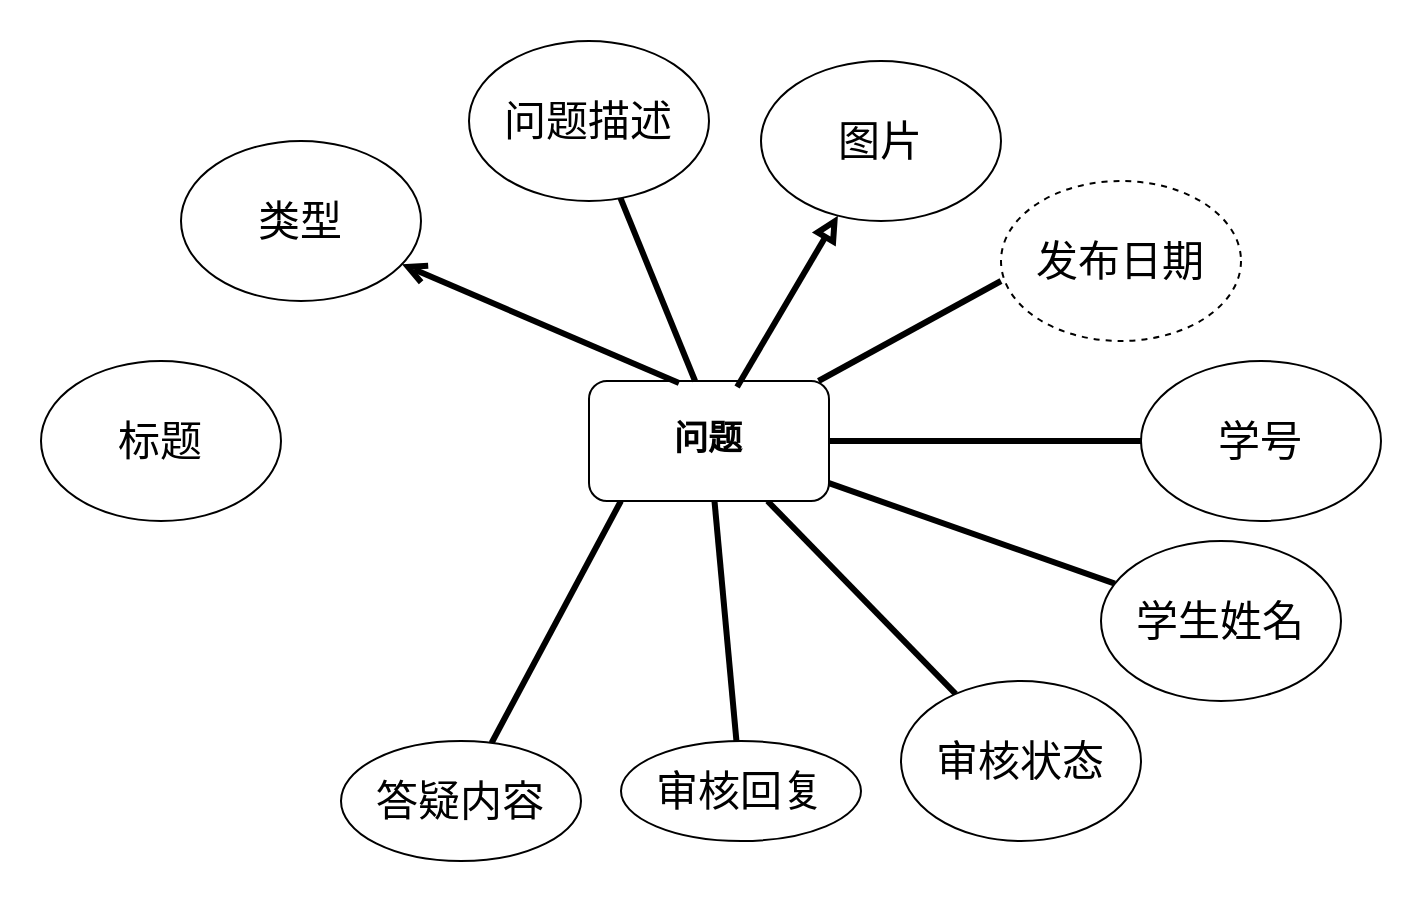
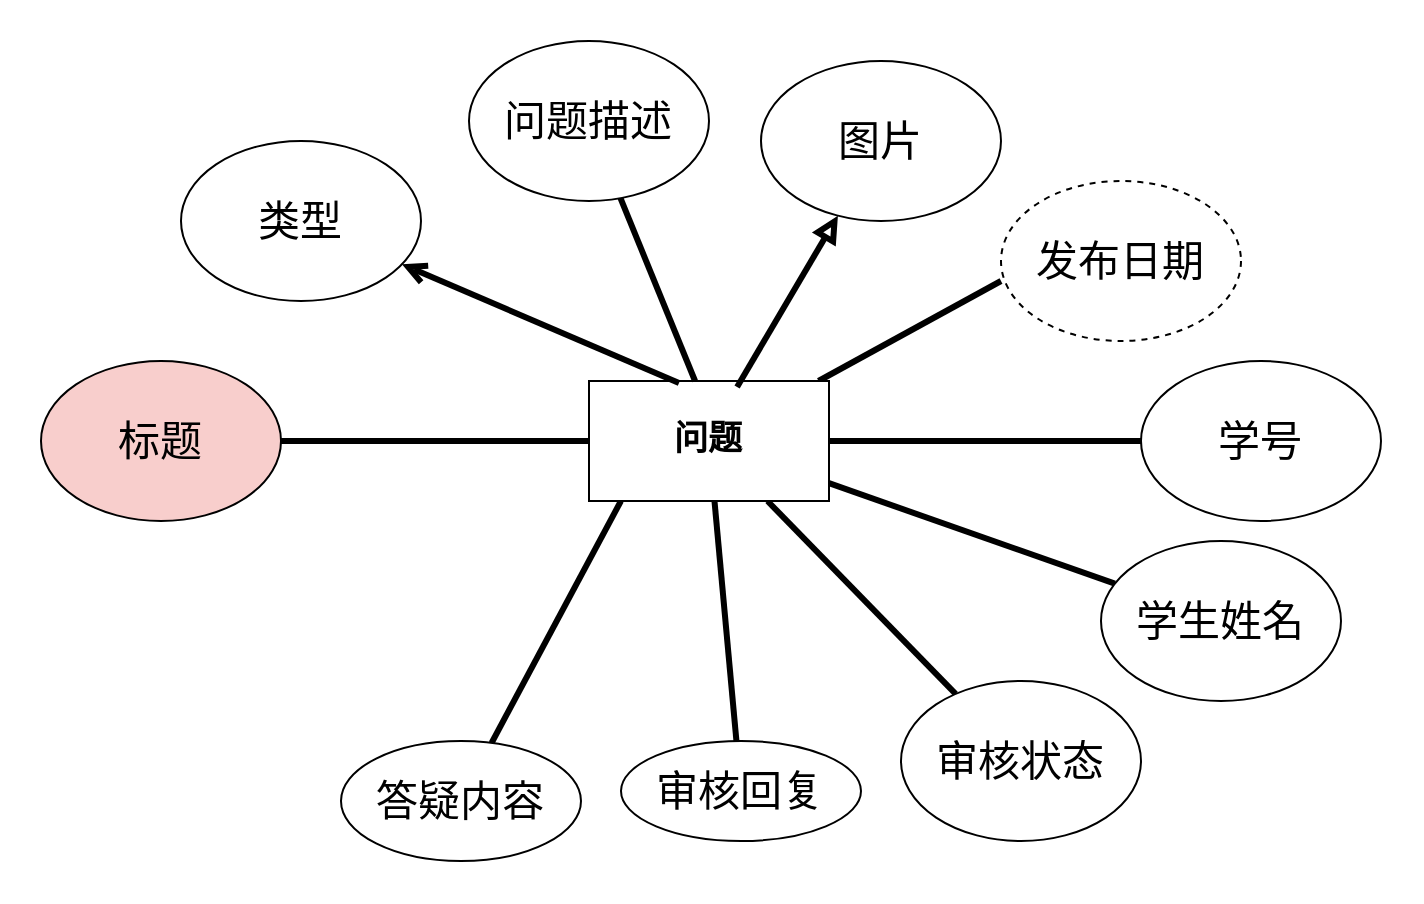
  <mxCell id="0" />
  <mxCell id="1" parent="0" />
+ <mxCell id="2" style="rounded=0;orthogonalLoop=1;jettySize=auto;html=1;endArrow=none;endFill=0;strokeWidth=3;" parent="1" source="9" target="10" edge="1"><mxGeometry relative="1" as="geometry" /></mxCell>
  <mxCell id="3" style="edgeStyle=none;shape=connector;rounded=0;orthogonalLoop=1;jettySize=auto;html=1;entryX=0;entryY=0.625;entryDx=0;entryDy=0;entryPerimeter=0;labelBackgroundColor=default;strokeWidth=3;fontFamily=Helvetica;fontSize=11;fontColor=default;endArrow=none;endFill=0;" parent="1" source="9" target="18" edge="1"><mxGeometry relative="1" as="geometry" /></mxCell>
  <mxCell id="4" style="edgeStyle=none;shape=connector;rounded=0;orthogonalLoop=1;jettySize=auto;html=1;labelBackgroundColor=default;strokeWidth=3;fontFamily=Helvetica;fontSize=11;fontColor=default;endArrow=none;endFill=0;" parent="1" source="9" target="17" edge="1"><mxGeometry relative="1" as="geometry" /></mxCell>
  <mxCell id="5" style="edgeStyle=none;shape=connector;rounded=0;orthogonalLoop=1;jettySize=auto;html=1;labelBackgroundColor=default;strokeWidth=3;fontFamily=Helvetica;fontSize=11;fontColor=default;endArrow=none;endFill=0;" parent="1" source="9" target="19" edge="1"><mxGeometry relative="1" as="geometry" /></mxCell>
  <mxCell id="6" style="edgeStyle=none;shape=connector;rounded=0;orthogonalLoop=1;jettySize=auto;html=1;labelBackgroundColor=default;strokeWidth=3;fontFamily=Helvetica;fontSize=11;fontColor=default;endArrow=none;endFill=0;" parent="1" source="9" target="20" edge="1"><mxGeometry relative="1" as="geometry" /></mxCell>
  <mxCell id="7" style="edgeStyle=none;shape=connector;rounded=0;orthogonalLoop=1;jettySize=auto;html=1;labelBackgroundColor=default;strokeWidth=3;fontFamily=Helvetica;fontSize=11;fontColor=default;endArrow=none;endFill=0;" parent="1" source="9" target="21" edge="1"><mxGeometry relative="1" as="geometry" /></mxCell>
  <mxCell id="8" style="edgeStyle=none;shape=connector;rounded=0;orthogonalLoop=1;jettySize=auto;html=1;exitX=0.133;exitY=1;exitDx=0;exitDy=0;labelBackgroundColor=default;strokeColor=default;strokeWidth=3;fontFamily=Helvetica;fontSize=11;fontColor=default;endArrow=none;endFill=0;exitPerimeter=0;" edge="1" parent="1" source="9" target="22"><mxGeometry relative="1" as="geometry" /></mxCell>
- <mxCell id="9" value="问题" style="whiteSpace=wrap;html=1;fontFamily=Times New Roman;fontStyle=1;fontSize=17;rounded=1;" parent="1" vertex="1"><mxGeometry x="294" y="190" width="120" height="60" as="geometry" /></mxCell>
- <mxCell id="10" value="标题" style="ellipse;whiteSpace=wrap;html=1;fontSize=21;" parent="1" vertex="1"><mxGeometry x="20" y="180" width="120" height="80" as="geometry" /></mxCell>
+ <mxCell id="9" value="问题" style="rounded=0;whiteSpace=wrap;html=1;fontFamily=Times New Roman;fontStyle=1;fontSize=17;" parent="1" vertex="1"><mxGeometry x="294" y="190" width="120" height="60" as="geometry" /></mxCell>
+ <mxCell id="10" value="标题" style="ellipse;whiteSpace=wrap;html=1;fontSize=21;fillColor=#f8cecc;" parent="1" vertex="1"><mxGeometry x="20" y="180" width="120" height="80" as="geometry" /></mxCell>
  <mxCell id="11" style="rounded=0;orthogonalLoop=1;jettySize=auto;html=1;endArrow=open;endFill=0;strokeWidth=3;exitX=0.375;exitY=0.017;exitDx=0;exitDy=0;exitPerimeter=0;" parent="1" source="9" target="12" edge="1"><mxGeometry relative="1" as="geometry"><mxPoint x="284" y="170" as="sourcePoint" /></mxGeometry></mxCell>
  <mxCell id="12" value="类型" style="ellipse;whiteSpace=wrap;html=1;fontSize=21;" parent="1" vertex="1"><mxGeometry x="90" y="70" width="120" height="80" as="geometry" /></mxCell>
  <mxCell id="13" style="rounded=0;orthogonalLoop=1;jettySize=auto;html=1;endArrow=block;endFill=0;strokeWidth=3;exitX=0.617;exitY=0.05;exitDx=0;exitDy=0;exitPerimeter=0;" parent="1" source="9" target="14" edge="1"><mxGeometry relative="1" as="geometry"><mxPoint x="474" y="110" as="sourcePoint" /></mxGeometry></mxCell>
  <mxCell id="14" value="图片" style="ellipse;whiteSpace=wrap;html=1;fontSize=21;" parent="1" vertex="1"><mxGeometry x="380" y="30" width="120" height="80" as="geometry" /></mxCell>
  <mxCell id="15" style="edgeStyle=none;shape=connector;rounded=0;orthogonalLoop=1;jettySize=auto;html=1;entryX=0.442;entryY=0;entryDx=0;entryDy=0;entryPerimeter=0;labelBackgroundColor=default;strokeWidth=3;fontFamily=Helvetica;fontSize=11;fontColor=default;endArrow=none;endFill=0;" parent="1" source="16" target="9" edge="1"><mxGeometry relative="1" as="geometry" /></mxCell>
  <mxCell id="16" value="问题描述" style="ellipse;whiteSpace=wrap;html=1;fontSize=21;" parent="1" vertex="1"><mxGeometry x="234" y="20" width="120" height="80" as="geometry" /></mxCell>
  <mxCell id="17" value="学号" style="ellipse;whiteSpace=wrap;html=1;fontSize=21;" parent="1" vertex="1"><mxGeometry x="570" y="180" width="120" height="80" as="geometry" /></mxCell>
  <mxCell id="18" value="发布日期" style="ellipse;whiteSpace=wrap;html=1;fontSize=21;dashed=1;" parent="1" vertex="1"><mxGeometry x="500" y="90" width="120" height="80" as="geometry" /></mxCell>
  <mxCell id="19" value="学生姓名" style="ellipse;whiteSpace=wrap;html=1;fontSize=21;" parent="1" vertex="1"><mxGeometry x="550" y="270" width="120" height="80" as="geometry" /></mxCell>
  <mxCell id="20" value="审核状态" style="ellipse;whiteSpace=wrap;html=1;fontSize=21;" parent="1" vertex="1"><mxGeometry x="450" y="340" width="120" height="80" as="geometry" /></mxCell>
  <mxCell id="21" value="审核回复" style="ellipse;whiteSpace=wrap;html=1;fontSize=21;" parent="1" vertex="1"><mxGeometry x="310" y="370" width="120" height="50" as="geometry" /></mxCell>
  <mxCell id="22" value="答疑内容" style="ellipse;whiteSpace=wrap;html=1;fontSize=21;" vertex="1" parent="1"><mxGeometry x="170" y="370" width="120" height="60" as="geometry" /></mxCell>
